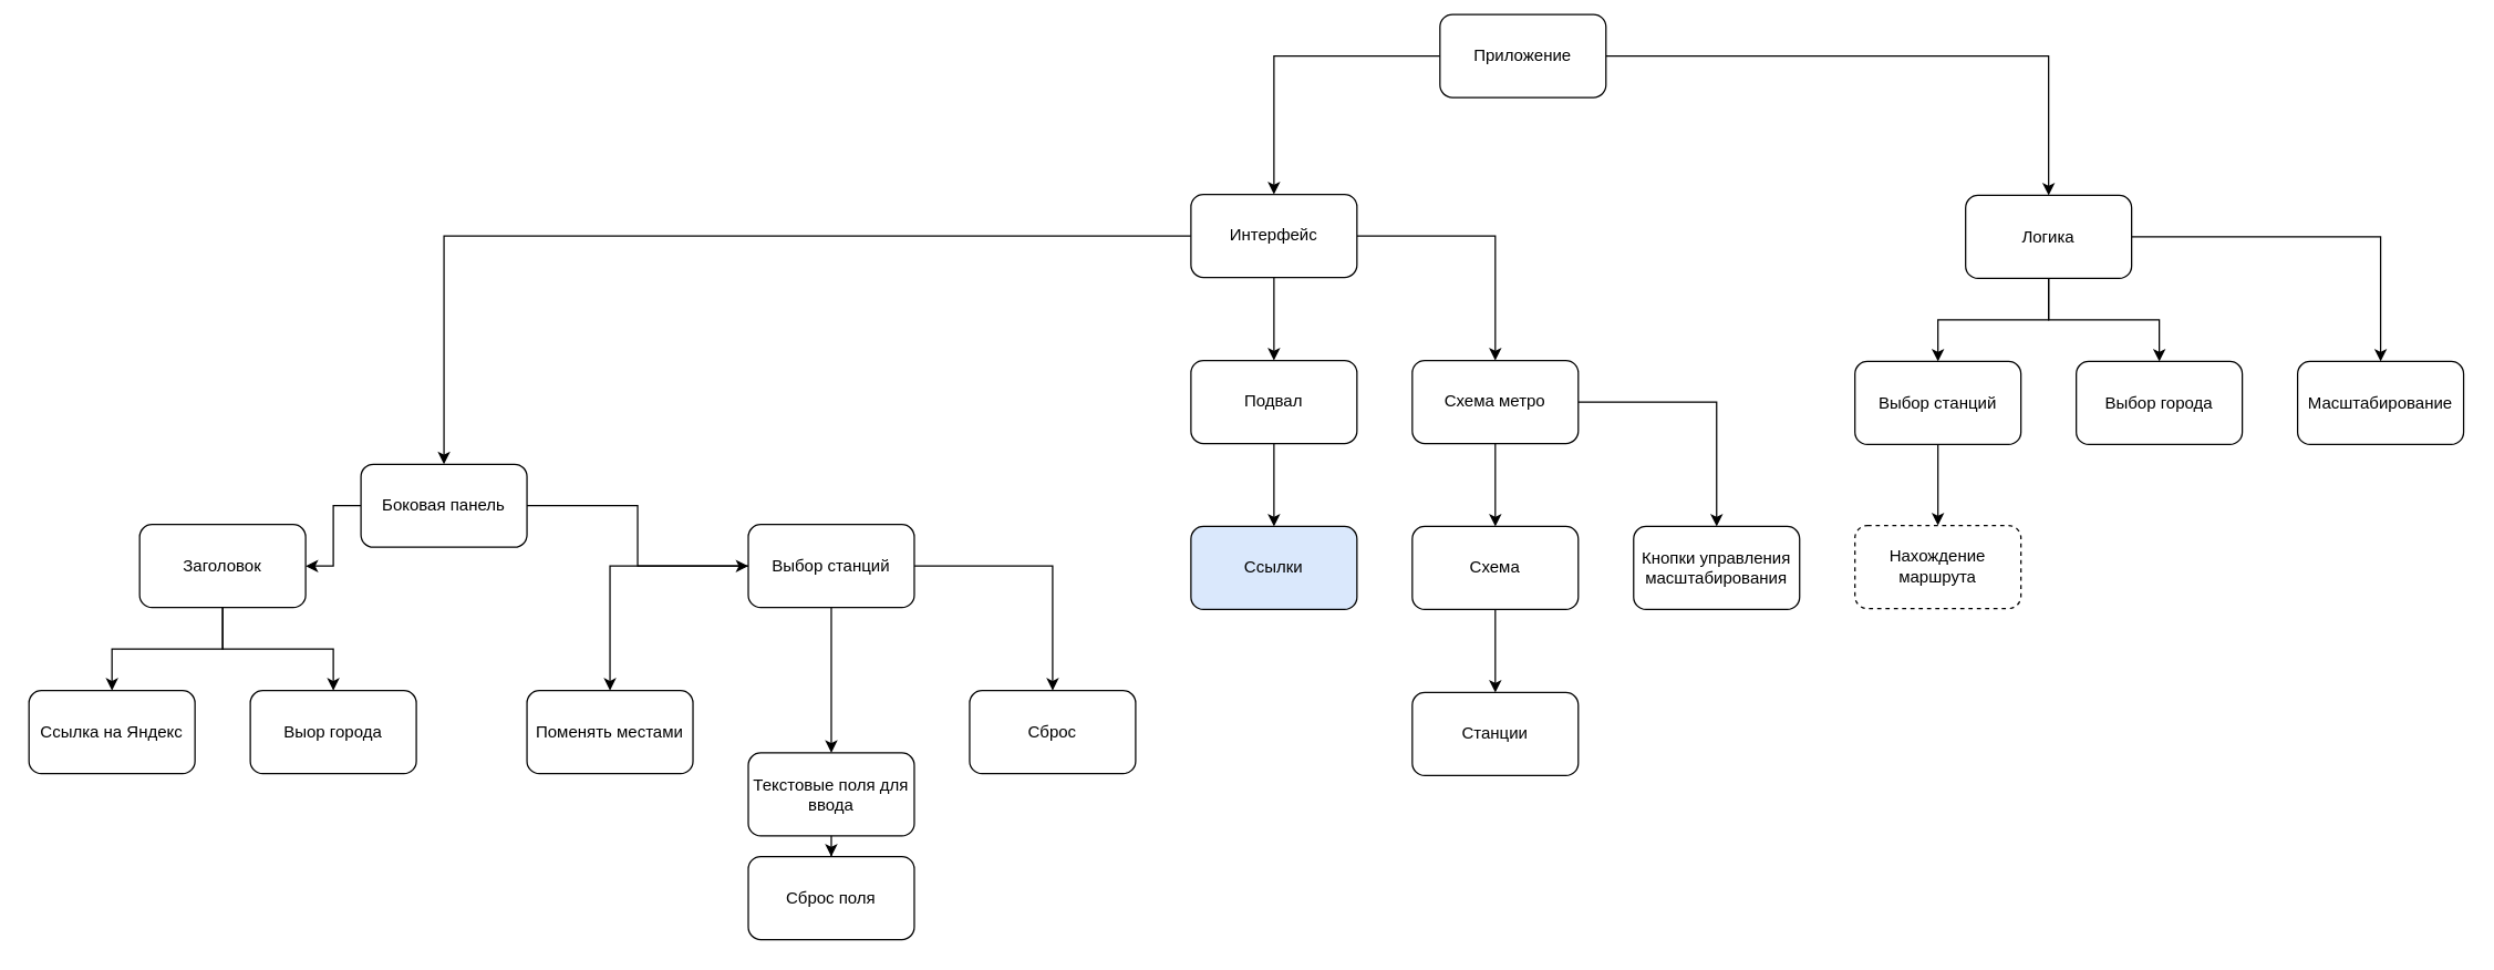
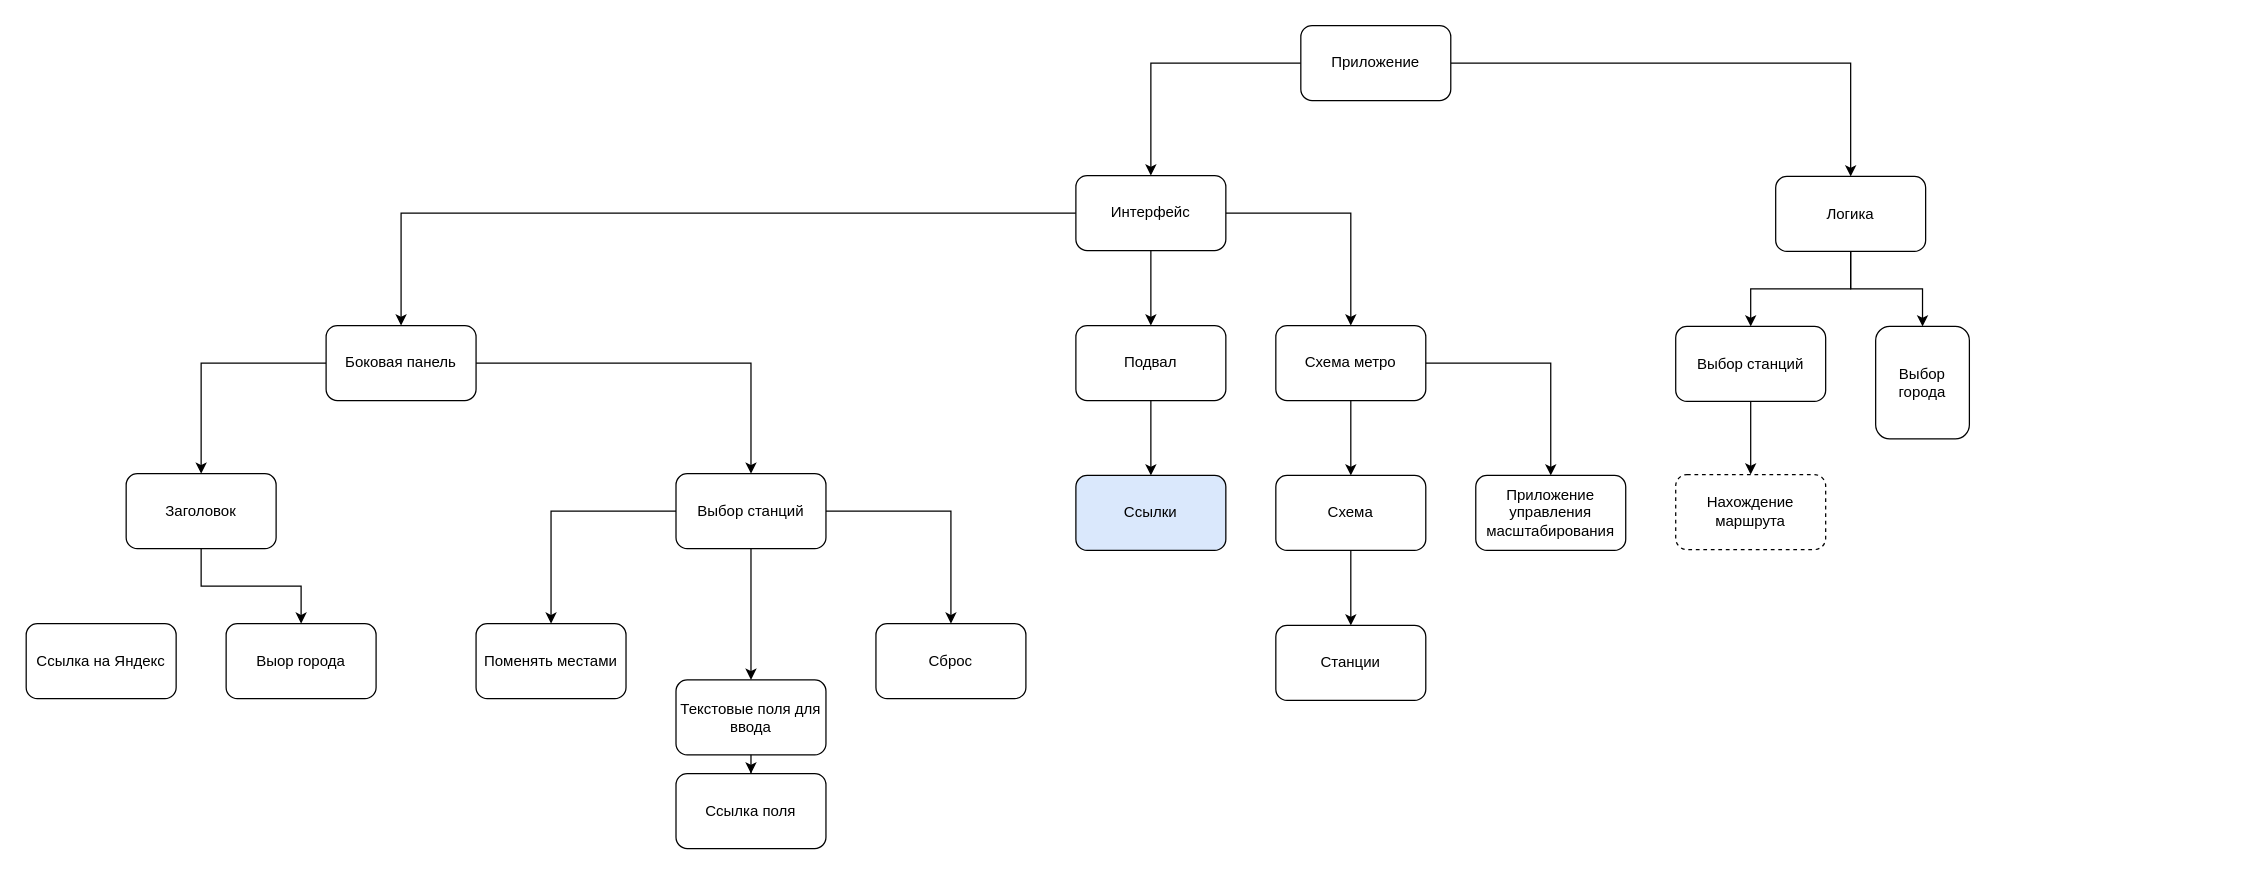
  <mxCell id="0" />
  <mxCell id="1" parent="0" />
  <mxCell id="2" value="" style="edgeStyle=orthogonalEdgeStyle;rounded=0;orthogonalLoop=1;jettySize=auto;html=1;" edge="1" parent="1" source="4" target="8"><mxGeometry relative="1" as="geometry" /></mxCell>
  <mxCell id="3" value="" style="edgeStyle=orthogonalEdgeStyle;rounded=0;orthogonalLoop=1;jettySize=auto;html=1;" edge="1" parent="1" source="4" target="12"><mxGeometry relative="1" as="geometry" /></mxCell>
- <mxCell id="4" value="Приложение" style="rounded=1;whiteSpace=wrap;html=1;" vertex="1" parent="1"><mxGeometry x="1040" y="10" width="120" height="60" as="geometry" /></mxCell>
+ <mxCell id="4" value="Приложение" style="rounded=1;whiteSpace=wrap;html=1;" vertex="1" parent="1"><mxGeometry x="1040" y="20" width="120" height="60" as="geometry" /></mxCell>
  <mxCell id="5" value="" style="edgeStyle=orthogonalEdgeStyle;rounded=0;orthogonalLoop=1;jettySize=auto;html=1;" edge="1" parent="1" source="8" target="15"><mxGeometry relative="1" as="geometry" /></mxCell>
  <mxCell id="6" value="" style="edgeStyle=orthogonalEdgeStyle;rounded=0;orthogonalLoop=1;jettySize=auto;html=1;" edge="1" parent="1" source="8" target="18"><mxGeometry relative="1" as="geometry" /></mxCell>
  <mxCell id="7" value="" style="edgeStyle=orthogonalEdgeStyle;rounded=0;orthogonalLoop=1;jettySize=auto;html=1;" edge="1" parent="1" source="8" target="23"><mxGeometry relative="1" as="geometry" /></mxCell>
  <mxCell id="8" value="Интерфейс" style="whiteSpace=wrap;html=1;rounded=1;" vertex="1" parent="1"><mxGeometry x="860" y="140" width="120" height="60" as="geometry" /></mxCell>
- <mxCell id="9" value="" style="edgeStyle=orthogonalEdgeStyle;rounded=0;orthogonalLoop=1;jettySize=auto;html=1;" edge="1" parent="1" source="12" target="41"><mxGeometry relative="1" as="geometry" /></mxCell>
  <mxCell id="10" value="" style="edgeStyle=orthogonalEdgeStyle;rounded=0;orthogonalLoop=1;jettySize=auto;html=1;" edge="1" parent="1" source="12" target="43"><mxGeometry relative="1" as="geometry" /></mxCell>
  <mxCell id="11" value="" style="edgeStyle=orthogonalEdgeStyle;rounded=0;orthogonalLoop=1;jettySize=auto;html=1;" edge="1" parent="1" source="12" target="45"><mxGeometry relative="1" as="geometry" /></mxCell>
  <mxCell id="12" value="Логика" style="whiteSpace=wrap;html=1;rounded=1;" vertex="1" parent="1"><mxGeometry x="1420" y="140.72" width="120" height="60" as="geometry" /></mxCell>
  <mxCell id="13" value="" style="edgeStyle=orthogonalEdgeStyle;rounded=0;orthogonalLoop=1;jettySize=auto;html=1;exitX=0;exitY=0.5;exitDx=0;exitDy=0;" edge="1" parent="1" source="15" target="21"><mxGeometry relative="1" as="geometry"><mxPoint x="270" y="300" as="sourcePoint" /></mxGeometry></mxCell>
  <mxCell id="14" value="" style="edgeStyle=orthogonalEdgeStyle;rounded=0;orthogonalLoop=1;jettySize=auto;html=1;" edge="1" parent="1" source="15" target="27"><mxGeometry relative="1" as="geometry"><mxPoint x="420" y="290.077" as="sourcePoint" /></mxGeometry></mxCell>
- <mxCell id="15" value="Боковая панель" style="whiteSpace=wrap;html=1;rounded=1;" vertex="1" parent="1"><mxGeometry x="260" y="335" width="120" height="60" as="geometry" /></mxCell>
+ <mxCell id="15" value="Боковая панель" style="whiteSpace=wrap;html=1;rounded=1;" vertex="1" parent="1"><mxGeometry x="260" y="260" width="120" height="60" as="geometry" /></mxCell>
  <mxCell id="16" value="" style="edgeStyle=orthogonalEdgeStyle;rounded=0;orthogonalLoop=1;jettySize=auto;html=1;" edge="1" parent="1" source="18" target="38"><mxGeometry relative="1" as="geometry" /></mxCell>
  <mxCell id="17" value="" style="edgeStyle=orthogonalEdgeStyle;rounded=0;orthogonalLoop=1;jettySize=auto;html=1;" edge="1" parent="1" source="18" target="39"><mxGeometry relative="1" as="geometry" /></mxCell>
  <mxCell id="18" value="Схема метро" style="whiteSpace=wrap;html=1;rounded=1;" vertex="1" parent="1"><mxGeometry x="1020" y="260" width="120" height="60" as="geometry" /></mxCell>
  <mxCell id="19" value="" style="edgeStyle=orthogonalEdgeStyle;rounded=0;orthogonalLoop=1;jettySize=auto;html=1;" edge="1" parent="1" source="21" target="28"><mxGeometry relative="1" as="geometry" /></mxCell>
- <mxCell id="20" value="" style="edgeStyle=orthogonalEdgeStyle;rounded=0;orthogonalLoop=1;jettySize=auto;html=1;" edge="1" parent="1" source="21" target="29"><mxGeometry relative="1" as="geometry" /></mxCell>
  <mxCell id="21" value="Заголовок" style="whiteSpace=wrap;html=1;rounded=1;" vertex="1" parent="1"><mxGeometry x="100" y="378.57" width="120" height="60" as="geometry" /></mxCell>
  <mxCell id="22" value="" style="edgeStyle=orthogonalEdgeStyle;rounded=0;orthogonalLoop=1;jettySize=auto;html=1;" edge="1" parent="1" source="23" target="35"><mxGeometry relative="1" as="geometry" /></mxCell>
  <mxCell id="23" value="Подвал" style="whiteSpace=wrap;html=1;rounded=1;" vertex="1" parent="1"><mxGeometry x="860" y="260" width="120" height="60" as="geometry" /></mxCell>
  <mxCell id="24" value="" style="edgeStyle=orthogonalEdgeStyle;rounded=0;orthogonalLoop=1;jettySize=auto;html=1;" edge="1" parent="1" source="27" target="33"><mxGeometry relative="1" as="geometry" /></mxCell>
  <mxCell id="25" value="" style="edgeStyle=orthogonalEdgeStyle;rounded=0;orthogonalLoop=1;jettySize=auto;html=1;" edge="1" parent="1" source="27" target="34"><mxGeometry relative="1" as="geometry" /></mxCell>
  <mxCell id="26" value="" style="edgeStyle=orthogonalEdgeStyle;rounded=0;orthogonalLoop=1;jettySize=auto;html=1;" edge="1" parent="1" source="27" target="32"><mxGeometry relative="1" as="geometry" /></mxCell>
  <mxCell id="27" value="Выбор станций" style="whiteSpace=wrap;html=1;rounded=1;" vertex="1" parent="1"><mxGeometry x="540" y="378.57" width="120" height="60" as="geometry" /></mxCell>
  <mxCell id="28" value="Выор города" style="whiteSpace=wrap;html=1;rounded=1;" vertex="1" parent="1"><mxGeometry x="180" y="498.57" width="120" height="60" as="geometry" /></mxCell>
  <mxCell id="29" value="Ссылка на Яндекс" style="whiteSpace=wrap;html=1;rounded=1;" vertex="1" parent="1"><mxGeometry x="20" y="498.57" width="120" height="60" as="geometry" /></mxCell>
  <mxCell id="30" style="edgeStyle=orthogonalEdgeStyle;rounded=0;orthogonalLoop=1;jettySize=auto;html=1;exitX=0.5;exitY=1;exitDx=0;exitDy=0;" edge="1" parent="1" source="29" target="29"><mxGeometry relative="1" as="geometry" /></mxCell>
  <mxCell id="31" value="" style="edgeStyle=orthogonalEdgeStyle;rounded=0;orthogonalLoop=1;jettySize=auto;html=1;" edge="1" parent="1" source="32" target="36"><mxGeometry relative="1" as="geometry" /></mxCell>
  <mxCell id="32" value="Текстовые поля для ввода" style="whiteSpace=wrap;html=1;rounded=1;" vertex="1" parent="1"><mxGeometry x="540" y="543.57" width="120" height="60" as="geometry" /></mxCell>
  <mxCell id="33" value="Поменять местами" style="whiteSpace=wrap;html=1;rounded=1;" vertex="1" parent="1"><mxGeometry x="380" y="498.57" width="120" height="60" as="geometry" /></mxCell>
  <mxCell id="34" value="Сброс" style="whiteSpace=wrap;html=1;rounded=1;" vertex="1" parent="1"><mxGeometry x="700" y="498.57" width="120" height="60" as="geometry" /></mxCell>
  <mxCell id="35" value="Ссылки" style="whiteSpace=wrap;html=1;rounded=1;fillColor=#dae8fc;" vertex="1" parent="1"><mxGeometry x="860" y="380" width="120" height="60" as="geometry" /></mxCell>
- <mxCell id="36" value="Сброс поля" style="whiteSpace=wrap;html=1;rounded=1;" vertex="1" parent="1"><mxGeometry x="540" y="618.57" width="120" height="60" as="geometry" /></mxCell>
+ <mxCell id="36" value="Ссылка поля" style="whiteSpace=wrap;html=1;rounded=1;" vertex="1" parent="1"><mxGeometry x="540" y="618.57" width="120" height="60" as="geometry" /></mxCell>
  <mxCell id="37" value="" style="edgeStyle=orthogonalEdgeStyle;rounded=0;orthogonalLoop=1;jettySize=auto;html=1;" edge="1" parent="1" source="38" target="40"><mxGeometry relative="1" as="geometry" /></mxCell>
  <mxCell id="38" value="Схема" style="whiteSpace=wrap;html=1;rounded=1;" vertex="1" parent="1"><mxGeometry x="1020" y="380" width="120" height="60" as="geometry" /></mxCell>
- <mxCell id="39" value="Кнопки управления масштабирования" style="whiteSpace=wrap;html=1;rounded=1;" vertex="1" parent="1"><mxGeometry x="1180" y="380" width="120" height="60" as="geometry" /></mxCell>
+ <mxCell id="39" value="Приложение управления масштабирования" style="whiteSpace=wrap;html=1;rounded=1;" vertex="1" parent="1"><mxGeometry x="1180" y="380" width="120" height="60" as="geometry" /></mxCell>
  <mxCell id="40" value="Станции" style="whiteSpace=wrap;html=1;rounded=1;" vertex="1" parent="1"><mxGeometry x="1020" y="500" width="120" height="60" as="geometry" /></mxCell>
- <mxCell id="41" value="Масштабирование" style="whiteSpace=wrap;html=1;rounded=1;" vertex="1" parent="1"><mxGeometry x="1660" y="260.72" width="120" height="60" as="geometry" /></mxCell>
  <mxCell id="42" value="Нахождение маршрута" style="whiteSpace=wrap;html=1;rounded=1;dashed=1;" vertex="1" parent="1"><mxGeometry x="1340" y="379.29" width="120" height="60" as="geometry" /></mxCell>
- <mxCell id="43" value="Выбор города" style="whiteSpace=wrap;html=1;rounded=1;" vertex="1" parent="1"><mxGeometry x="1500" y="260.72" width="120" height="60" as="geometry" /></mxCell>
+ <mxCell id="43" value="Выбор города" style="whiteSpace=wrap;html=1;rounded=1;" vertex="1" parent="1"><mxGeometry x="1500" y="260.72" width="75" height="90" as="geometry" /></mxCell>
  <mxCell id="44" value="" style="edgeStyle=orthogonalEdgeStyle;rounded=0;orthogonalLoop=1;jettySize=auto;html=1;" edge="1" parent="1" source="45" target="42"><mxGeometry relative="1" as="geometry" /></mxCell>
  <mxCell id="45" value="Выбор станций" style="whiteSpace=wrap;html=1;rounded=1;" vertex="1" parent="1"><mxGeometry x="1340" y="260.72" width="120" height="60" as="geometry" /></mxCell>
